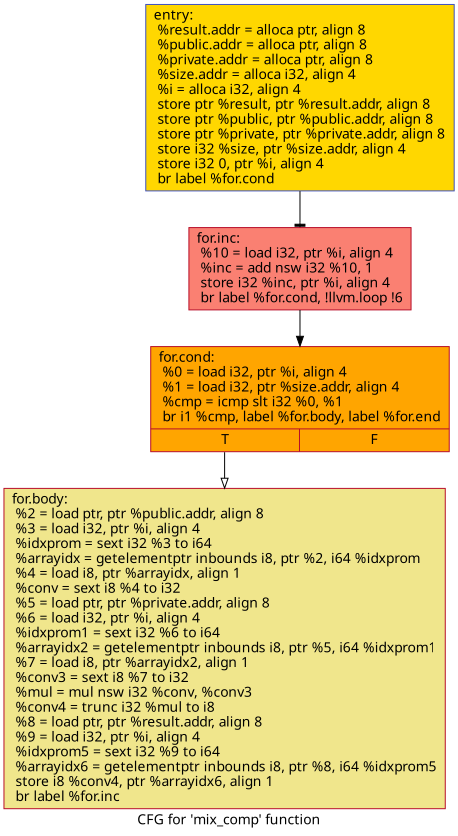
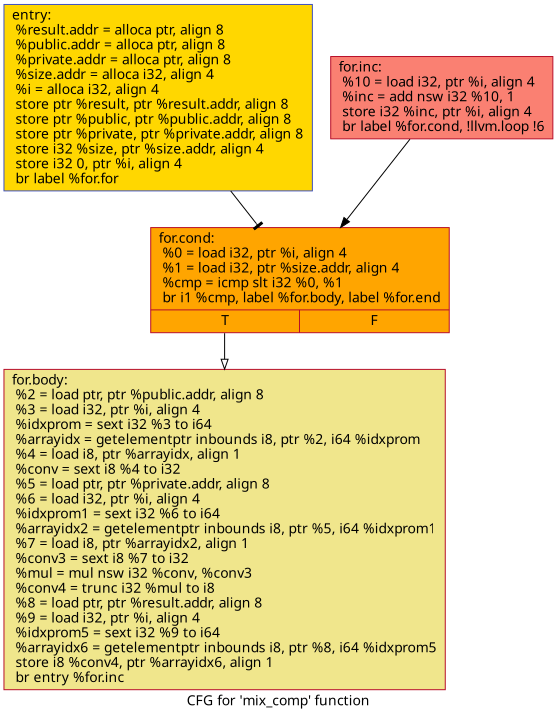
  digraph {
    fontname="Noto Sans"
    label="CFG for 'mix_comp' function"
    node [color="#b70d28ff" fontname="Noto Sans" shape=record style=filled]
    edge [fontname="Noto Sans"]
-   n1 [color="#3d50c3ff" fillcolor=gold label="{entry:\l  %result.addr = alloca ptr, align 8\l  %public.addr = alloca ptr, align 8\l  %private.addr = alloca ptr, align 8\l  %size.addr = alloca i32, align 4\l  %i = alloca i32, align 4\l  store ptr %result, ptr %result.addr, align 8\l  store ptr %public, ptr %public.addr, align 8\l  store ptr %private, ptr %private.addr, align 8\l  store i32 %size, ptr %size.addr, align 4\l  store i32 0, ptr %i, align 4\l  br label %for.cond\l}"]
+   n1 [color="#3d50c3ff" fillcolor=gold label="{entry:\l  %result.addr = alloca ptr, align 8\l  %public.addr = alloca ptr, align 8\l  %private.addr = alloca ptr, align 8\l  %size.addr = alloca i32, align 4\l  %i = alloca i32, align 4\l  store ptr %result, ptr %result.addr, align 8\l  store ptr %public, ptr %public.addr, align 8\l  store ptr %private, ptr %private.addr, align 8\l  store i32 %size, ptr %size.addr, align 4\l  store i32 0, ptr %i, align 4\l  br label %for.for\l}"]
    n2 [fillcolor=orange label="{for.cond:                                         \l  %0 = load i32, ptr %i, align 4\l  %1 = load i32, ptr %size.addr, align 4\l  %cmp = icmp slt i32 %0, %1\l  br i1 %cmp, label %for.body, label %for.end\l|{<s0>T|<s1>F}}"]
-   n3 [fillcolor=khaki label="{for.body:                                         \l  %2 = load ptr, ptr %public.addr, align 8\l  %3 = load i32, ptr %i, align 4\l  %idxprom = sext i32 %3 to i64\l  %arrayidx = getelementptr inbounds i8, ptr %2, i64 %idxprom\l  %4 = load i8, ptr %arrayidx, align 1\l  %conv = sext i8 %4 to i32\l  %5 = load ptr, ptr %private.addr, align 8\l  %6 = load i32, ptr %i, align 4\l  %idxprom1 = sext i32 %6 to i64\l  %arrayidx2 = getelementptr inbounds i8, ptr %5, i64 %idxprom1\l  %7 = load i8, ptr %arrayidx2, align 1\l  %conv3 = sext i8 %7 to i32\l  %mul = mul nsw i32 %conv, %conv3\l  %conv4 = trunc i32 %mul to i8\l  %8 = load ptr, ptr %result.addr, align 8\l  %9 = load i32, ptr %i, align 4\l  %idxprom5 = sext i32 %9 to i64\l  %arrayidx6 = getelementptr inbounds i8, ptr %8, i64 %idxprom5\l  store i8 %conv4, ptr %arrayidx6, align 1\l  br label %for.inc\l}"]
+   n3 [fillcolor=khaki label="{for.body:                                         \l  %2 = load ptr, ptr %public.addr, align 8\l  %3 = load i32, ptr %i, align 4\l  %idxprom = sext i32 %3 to i64\l  %arrayidx = getelementptr inbounds i8, ptr %2, i64 %idxprom\l  %4 = load i8, ptr %arrayidx, align 1\l  %conv = sext i8 %4 to i32\l  %5 = load ptr, ptr %private.addr, align 8\l  %6 = load i32, ptr %i, align 4\l  %idxprom1 = sext i32 %6 to i64\l  %arrayidx2 = getelementptr inbounds i8, ptr %5, i64 %idxprom1\l  %7 = load i8, ptr %arrayidx2, align 1\l  %conv3 = sext i8 %7 to i32\l  %mul = mul nsw i32 %conv, %conv3\l  %conv4 = trunc i32 %mul to i8\l  %8 = load ptr, ptr %result.addr, align 8\l  %9 = load i32, ptr %i, align 4\l  %idxprom5 = sext i32 %9 to i64\l  %arrayidx6 = getelementptr inbounds i8, ptr %8, i64 %idxprom5\l  store i8 %conv4, ptr %arrayidx6, align 1\l  br entry %for.inc\l}"]
    n4 [fillcolor=salmon label="{for.inc:                                          \l  %10 = load i32, ptr %i, align 4\l  %inc = add nsw i32 %10, 1\l  store i32 %inc, ptr %i, align 4\l  br label %for.cond, !llvm.loop !6\l}"]
-   n1 -> n4 [arrowhead=tee]
+   n1 -> n2 [arrowhead=tee]
    n2 -> n3 [arrowhead=onormal tailport=s0]
    n4 -> n2 [arrowhead=normal]
  }
